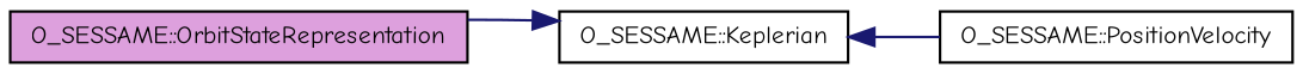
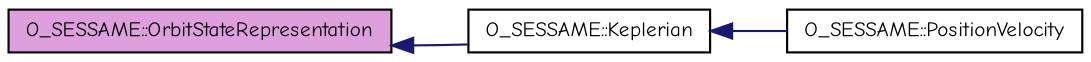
  digraph {
    fontname="Comic Neue"
    rankdir=LR
    node [color=black fillcolor=white fontname="Comic Neue" fontsize=10 shape=record style=filled]
    edge [color=midnightblue dir=back fontname="Comic Neue" fontsize=10 labelfontname=Helvetica labelfontsize=10 style=solid]
    n1 [fillcolor=plum height=0.2 label="O_SESSAME::OrbitStateRepresentation" width=0.4]
    n2 [height=0.2 label="O_SESSAME::Keplerian" width=0.4]
    n3 [height=0.2 label="O_SESSAME::PositionVelocity" width=0.4]
-   n2 -> n1
+   n1 -> n2
    n2 -> n3
  }
